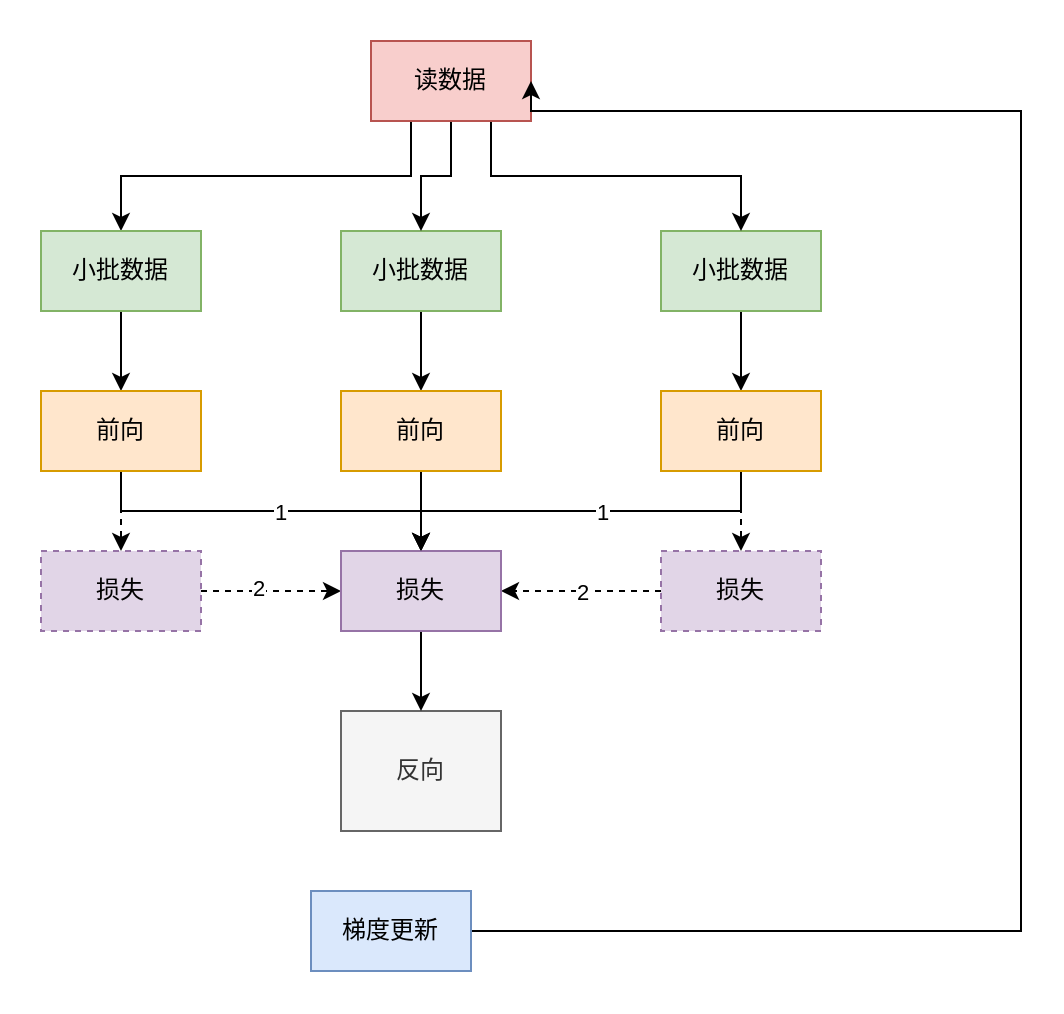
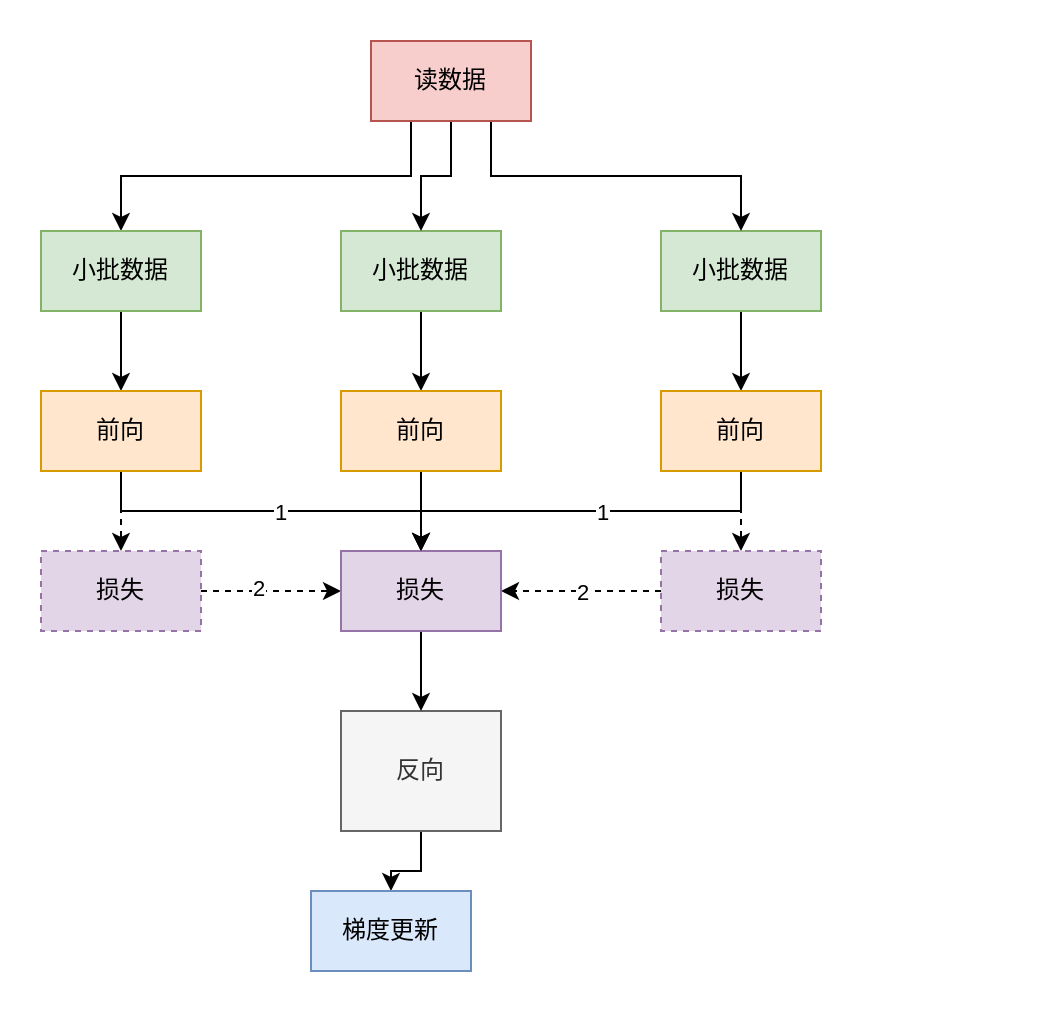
  <mxCell id="0" />
  <mxCell id="1" parent="0" />
  <mxCell id="2" style="edgeStyle=orthogonalEdgeStyle;rounded=0;orthogonalLoop=1;jettySize=auto;html=1;entryX=0.5;entryY=0;entryDx=0;entryDy=0;" edge="1" parent="1" source="3" target="33"><mxGeometry relative="1" as="geometry" /></mxCell>
  <mxCell id="3" value="&lt;span&gt;小批数据&lt;/span&gt;" style="rounded=0;whiteSpace=wrap;html=1;fillColor=#d5e8d4;strokeColor=#82b366;" vertex="1" parent="1"><mxGeometry x="170" y="115" width="80" height="40" as="geometry" /></mxCell>
  <mxCell id="4" style="edgeStyle=orthogonalEdgeStyle;rounded=0;orthogonalLoop=1;jettySize=auto;html=1;entryX=0.5;entryY=0;entryDx=0;entryDy=0;" edge="1" parent="1" source="5" target="25"><mxGeometry relative="1" as="geometry" /></mxCell>
  <mxCell id="5" value="&lt;span&gt;小批数据&lt;/span&gt;" style="rounded=0;whiteSpace=wrap;html=1;fillColor=#d5e8d4;strokeColor=#82b366;" vertex="1" parent="1"><mxGeometry x="330" y="115" width="80" height="40" as="geometry" /></mxCell>
  <mxCell id="6" value="" style="edgeStyle=orthogonalEdgeStyle;rounded=0;orthogonalLoop=1;jettySize=auto;html=1;" edge="1" parent="1" source="9" target="3"><mxGeometry relative="1" as="geometry" /></mxCell>
  <mxCell id="7" style="edgeStyle=orthogonalEdgeStyle;rounded=0;orthogonalLoop=1;jettySize=auto;html=1;exitX=0.25;exitY=1;exitDx=0;exitDy=0;entryX=0.5;entryY=0;entryDx=0;entryDy=0;" edge="1" parent="1" source="9" target="11"><mxGeometry relative="1" as="geometry" /></mxCell>
  <mxCell id="8" style="edgeStyle=orthogonalEdgeStyle;rounded=0;orthogonalLoop=1;jettySize=auto;html=1;exitX=0.75;exitY=1;exitDx=0;exitDy=0;entryX=0.5;entryY=0;entryDx=0;entryDy=0;" edge="1" parent="1" source="9" target="5"><mxGeometry relative="1" as="geometry" /></mxCell>
  <mxCell id="9" value="&lt;span&gt;读数据&lt;/span&gt;" style="rounded=0;whiteSpace=wrap;html=1;fillColor=#f8cecc;strokeColor=#b85450;" vertex="1" parent="1"><mxGeometry x="185" y="20" width="80" height="40" as="geometry" /></mxCell>
  <mxCell id="10" style="edgeStyle=orthogonalEdgeStyle;rounded=0;orthogonalLoop=1;jettySize=auto;html=1;exitX=0.5;exitY=1;exitDx=0;exitDy=0;entryX=0.5;entryY=0;entryDx=0;entryDy=0;" edge="1" parent="1" source="11" target="18"><mxGeometry relative="1" as="geometry" /></mxCell>
  <mxCell id="11" value="小批数据" style="rounded=0;whiteSpace=wrap;html=1;fillColor=#d5e8d4;strokeColor=#82b366;" vertex="1" parent="1"><mxGeometry x="20" y="115" width="80" height="40" as="geometry" /></mxCell>
  <mxCell id="12" value="" style="edgeStyle=orthogonalEdgeStyle;rounded=0;orthogonalLoop=1;jettySize=auto;html=1;dashed=1;" edge="1" parent="1" source="14" target="29"><mxGeometry relative="1" as="geometry" /></mxCell>
  <mxCell id="13" value="2" style="edgeLabel;html=1;align=center;verticalAlign=middle;resizable=0;points=[];" vertex="1" connectable="0" parent="12"><mxGeometry x="-0.2" y="2" relative="1" as="geometry"><mxPoint as="offset" /></mxGeometry></mxCell>
  <mxCell id="14" value="损失" style="rounded=0;whiteSpace=wrap;html=1;fillColor=#e1d5e7;strokeColor=#9673a6;dashed=1;" vertex="1" parent="1"><mxGeometry x="20" y="275" width="80" height="40" as="geometry" /></mxCell>
  <mxCell id="15" style="edgeStyle=orthogonalEdgeStyle;rounded=0;orthogonalLoop=1;jettySize=auto;html=1;entryX=0.5;entryY=0;entryDx=0;entryDy=0;" edge="1" parent="1" source="18" target="29"><mxGeometry relative="1" as="geometry"><Array as="points"><mxPoint x="60" y="255" /><mxPoint x="210" y="255" /></Array></mxGeometry></mxCell>
  <mxCell id="16" value="1" style="edgeLabel;html=1;align=center;verticalAlign=middle;resizable=0;points=[];" vertex="1" connectable="0" parent="15"><mxGeometry x="0.042" relative="1" as="geometry"><mxPoint as="offset" /></mxGeometry></mxCell>
  <mxCell id="17" style="edgeStyle=orthogonalEdgeStyle;rounded=0;orthogonalLoop=1;jettySize=auto;html=1;exitX=0.5;exitY=1;exitDx=0;exitDy=0;entryX=0.5;entryY=0;entryDx=0;entryDy=0;dashed=1;" edge="1" parent="1" source="18" target="14"><mxGeometry relative="1" as="geometry" /></mxCell>
  <mxCell id="18" value="前向" style="rounded=0;whiteSpace=wrap;html=1;fillColor=#ffe6cc;strokeColor=#d79b00;" vertex="1" parent="1"><mxGeometry x="20" y="195" width="80" height="40" as="geometry" /></mxCell>
  <mxCell id="19" style="edgeStyle=orthogonalEdgeStyle;rounded=0;orthogonalLoop=1;jettySize=auto;html=1;entryX=1;entryY=0.5;entryDx=0;entryDy=0;dashed=1;" edge="1" parent="1" source="21" target="29"><mxGeometry relative="1" as="geometry" /></mxCell>
  <mxCell id="20" value="2" style="edgeLabel;html=1;align=center;verticalAlign=middle;resizable=0;points=[];" vertex="1" connectable="0" parent="19"><mxGeometry x="-0.2" relative="1" as="geometry"><mxPoint x="-8" as="offset" /></mxGeometry></mxCell>
  <mxCell id="21" value="损失" style="rounded=0;whiteSpace=wrap;html=1;fillColor=#e1d5e7;strokeColor=#9673a6;dashed=1;" vertex="1" parent="1"><mxGeometry x="330" y="275" width="80" height="40" as="geometry" /></mxCell>
  <mxCell id="22" style="edgeStyle=orthogonalEdgeStyle;rounded=0;orthogonalLoop=1;jettySize=auto;html=1;exitX=0.5;exitY=1;exitDx=0;exitDy=0;entryX=0.5;entryY=0;entryDx=0;entryDy=0;" edge="1" parent="1" source="25" target="29"><mxGeometry relative="1" as="geometry"><Array as="points"><mxPoint x="370" y="255" /><mxPoint x="210" y="255" /></Array></mxGeometry></mxCell>
  <mxCell id="23" value="1" style="edgeLabel;html=1;align=center;verticalAlign=middle;resizable=0;points=[];" vertex="1" connectable="0" parent="22"><mxGeometry x="-0.1" relative="1" as="geometry"><mxPoint as="offset" /></mxGeometry></mxCell>
  <mxCell id="24" style="edgeStyle=orthogonalEdgeStyle;rounded=0;orthogonalLoop=1;jettySize=auto;html=1;entryX=0.5;entryY=0;entryDx=0;entryDy=0;dashed=1;" edge="1" parent="1" source="25" target="21"><mxGeometry relative="1" as="geometry" /></mxCell>
  <mxCell id="25" value="前向" style="rounded=0;whiteSpace=wrap;html=1;fillColor=#ffe6cc;strokeColor=#d79b00;" vertex="1" parent="1"><mxGeometry x="330" y="195" width="80" height="40" as="geometry" /></mxCell>
+ <mxCell id="26" value="" style="edgeStyle=orthogonalEdgeStyle;rounded=0;orthogonalLoop=1;jettySize=auto;html=1;" edge="1" parent="1" source="27" target="31"><mxGeometry relative="1" as="geometry" /></mxCell>
  <mxCell id="27" value="反向" style="rounded=0;whiteSpace=wrap;html=1;fillColor=#f5f5f5;strokeColor=#666666;fontColor=#333333;" vertex="1" parent="1"><mxGeometry x="170" y="355" width="80" height="60" as="geometry" /></mxCell>
  <mxCell id="28" value="" style="edgeStyle=orthogonalEdgeStyle;rounded=0;orthogonalLoop=1;jettySize=auto;html=1;" edge="1" parent="1" source="29" target="27"><mxGeometry relative="1" as="geometry" /></mxCell>
  <mxCell id="29" value="损失" style="rounded=0;whiteSpace=wrap;html=1;fillColor=#e1d5e7;strokeColor=#9673a6;" vertex="1" parent="1"><mxGeometry x="170" y="275" width="80" height="40" as="geometry" /></mxCell>
- <mxCell id="30" style="edgeStyle=orthogonalEdgeStyle;rounded=0;orthogonalLoop=1;jettySize=auto;html=1;entryX=1;entryY=0.5;entryDx=0;entryDy=0;" edge="1" parent="1" source="31" target="9"><mxGeometry relative="1" as="geometry"><Array as="points"><mxPoint x="510" y="465" /><mxPoint x="510" y="55" /></Array></mxGeometry></mxCell>
  <mxCell id="31" value="梯度更新" style="rounded=0;whiteSpace=wrap;html=1;fillColor=#dae8fc;strokeColor=#6c8ebf;" vertex="1" parent="1"><mxGeometry x="155" y="445" width="80" height="40" as="geometry" /></mxCell>
  <mxCell id="32" style="edgeStyle=orthogonalEdgeStyle;rounded=0;orthogonalLoop=1;jettySize=auto;html=1;" edge="1" parent="1" source="33"><mxGeometry relative="1" as="geometry"><mxPoint x="210" y="275" as="targetPoint" /></mxGeometry></mxCell>
  <mxCell id="33" value="前向" style="rounded=0;whiteSpace=wrap;html=1;fillColor=#ffe6cc;strokeColor=#d79b00;" vertex="1" parent="1"><mxGeometry x="170" y="195" width="80" height="40" as="geometry" /></mxCell>
